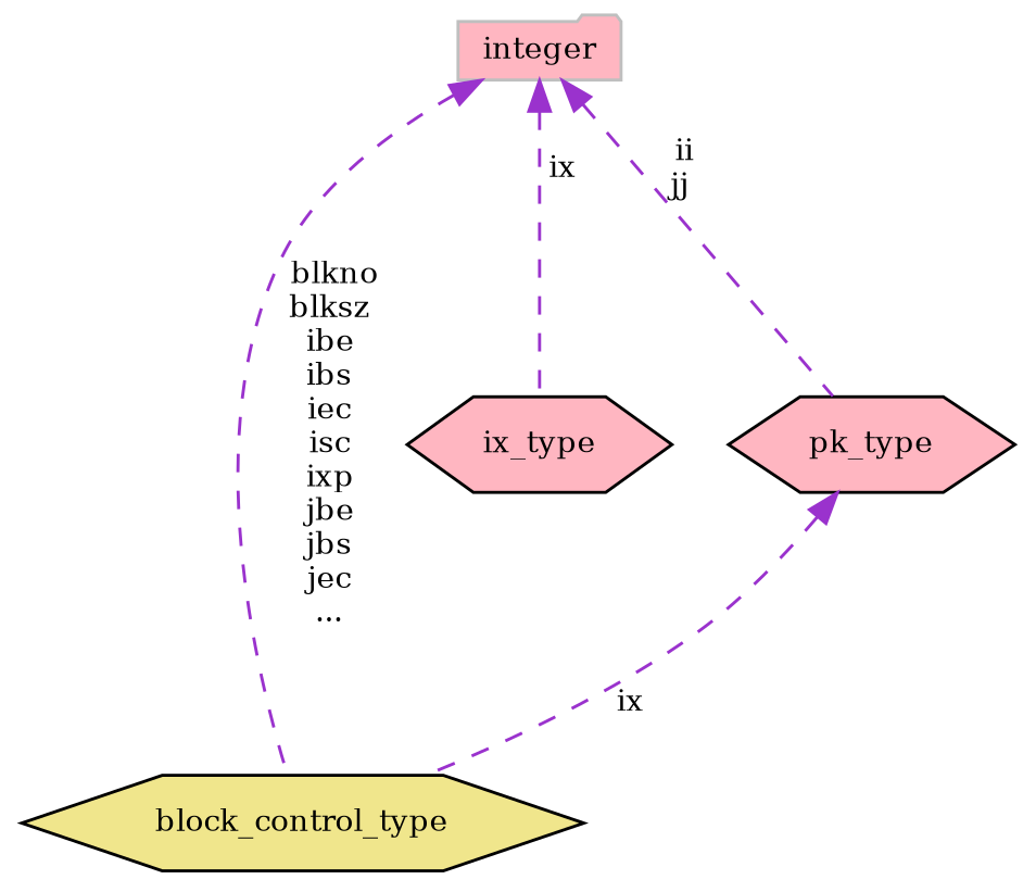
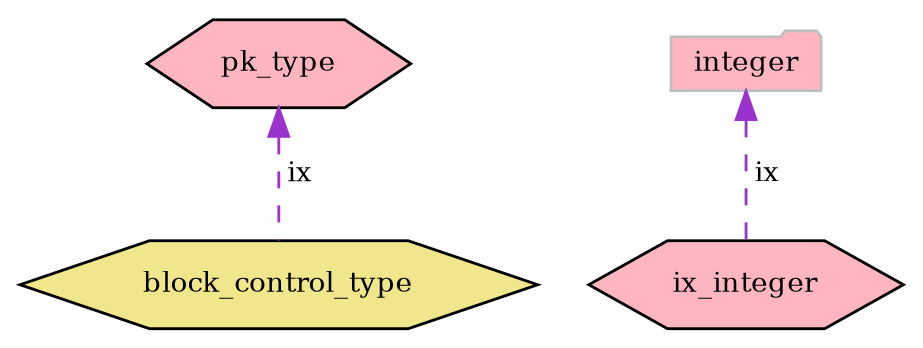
  digraph {
    fontname="DejaVu Serif"
    node [color=black fillcolor=lightpink fontname="DejaVu Serif" fontsize=10 shape=hexagon style=filled]
    edge [color=darkorchid3 dir=back fontname="DejaVu Serif" fontsize=10 labelfontname=Helvetica labelfontsize=10 style=dashed]
    n1 [fillcolor=khaki fontcolor=black height=0.2 label=block_control_type width=0.4]
-   n2 [height=0.2 label=ix_type width=0.4]
+   n2 [height=0.2 label=ix_integer width=0.4]
    n3 [color=grey75 height=0.2 label=integer shape=folder width=0.4]
    n4 [height=0.2 label=pk_type width=0.4]
-   n3 -> n1 [label=" blkno\nblksz\nibe\nibs\niec\nisc\nixp\njbe\njbs\njec\n..."]
    n3 -> n2 [label=" ix"]
-   n3 -> n4 [label=" ii\njj"]
    n4 -> n1 [label=" ix"]
  }
